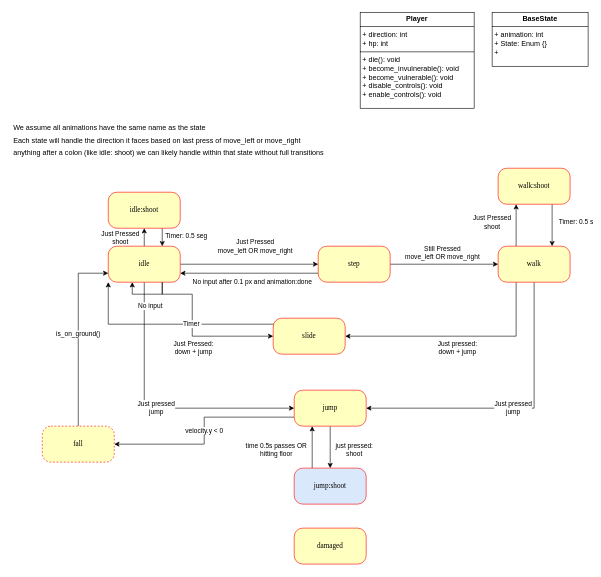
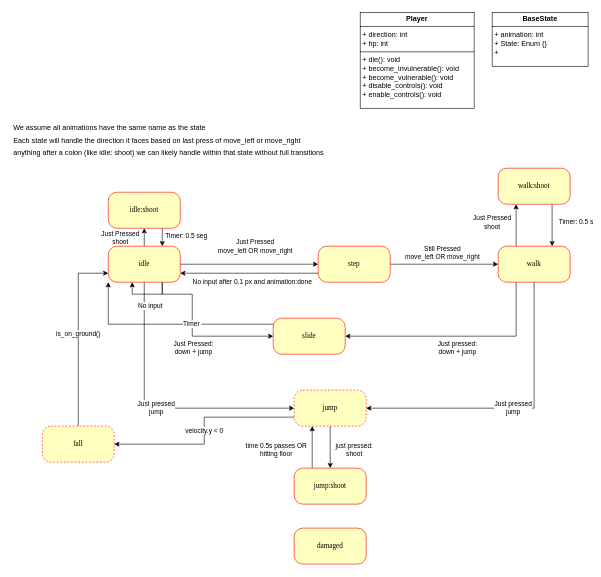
  <mxCell id="0" />
  <mxCell id="1" parent="0" />
  <mxCell id="2" value="Timer: 0.5 seg" style="edgeStyle=orthogonalEdgeStyle;rounded=0;orthogonalLoop=1;jettySize=auto;html=1;exitX=0.75;exitY=1;exitDx=0;exitDy=0;entryX=0.75;entryY=0;entryDx=0;entryDy=0;" parent="1" source="3" target="8" edge="1"><mxGeometry x="-0.143" y="40" relative="1" as="geometry"><mxPoint as="offset" /></mxGeometry></mxCell>
  <mxCell id="3" value="idle:shoot" style="rounded=1;whiteSpace=wrap;html=1;arcSize=24;fillColor=#ffffc0;strokeColor=#ff0000;shadow=0;comic=0;labelBackgroundColor=none;fontFamily=Verdana;fontSize=12;fontColor=#000000;align=center;" parent="1" vertex="1"><mxGeometry x="180" y="320" width="120" height="60" as="geometry" /></mxCell>
  <mxCell id="4" value="Just Pressed&lt;div&gt;move_left OR move_right&lt;/div&gt;" style="edgeStyle=orthogonalEdgeStyle;rounded=0;orthogonalLoop=1;jettySize=auto;html=1;" parent="1" source="8" target="12" edge="1"><mxGeometry x="0.091" y="30" relative="1" as="geometry"><mxPoint as="offset" /></mxGeometry></mxCell>
  <mxCell id="5" value="Just Pressed&lt;br&gt;shoot" style="edgeStyle=orthogonalEdgeStyle;rounded=0;orthogonalLoop=1;jettySize=auto;html=1;exitX=0.5;exitY=0;exitDx=0;exitDy=0;entryX=0.5;entryY=1;entryDx=0;entryDy=0;" parent="1" source="8" target="3" edge="1"><mxGeometry x="-0.077" y="40" relative="1" as="geometry"><mxPoint as="offset" /></mxGeometry></mxCell>
  <mxCell id="6" value="Just Pressed:&lt;br&gt;down + jump" style="edgeStyle=orthogonalEdgeStyle;rounded=0;orthogonalLoop=1;jettySize=auto;html=1;exitX=0.75;exitY=1;exitDx=0;exitDy=0;entryX=0;entryY=0.5;entryDx=0;entryDy=0;" parent="1" source="8" target="24" edge="1"><mxGeometry x="0.032" y="-20" relative="1" as="geometry"><Array as="points"><mxPoint x="270" y="490" /><mxPoint x="320" y="490" /><mxPoint x="320" y="560" /></Array><mxPoint as="offset" /></mxGeometry></mxCell>
  <mxCell id="7" value="Just pressed&lt;br&gt;jump" style="edgeStyle=orthogonalEdgeStyle;rounded=0;orthogonalLoop=1;jettySize=auto;html=1;exitX=0.5;exitY=1;exitDx=0;exitDy=0;entryX=0;entryY=0.5;entryDx=0;entryDy=0;" parent="1" source="8" target="28" edge="1"><mxGeometry relative="1" as="geometry" /></mxCell>
  <mxCell id="8" value="idle" style="rounded=1;whiteSpace=wrap;html=1;arcSize=24;fillColor=#ffffc0;strokeColor=#ff0000;shadow=0;comic=0;labelBackgroundColor=none;fontFamily=Verdana;fontSize=12;fontColor=#000000;align=center;" parent="1" vertex="1"><mxGeometry x="180" y="410" width="120" height="60" as="geometry" /></mxCell>
  <mxCell id="9" style="edgeStyle=orthogonalEdgeStyle;rounded=0;orthogonalLoop=1;jettySize=auto;html=1;exitX=1;exitY=0.5;exitDx=0;exitDy=0;" parent="1" source="12" target="21" edge="1"><mxGeometry relative="1" as="geometry" /></mxCell>
  <mxCell id="10" value="Still Pressed&lt;div&gt;move_left OR move_right&lt;/div&gt;" style="edgeLabel;html=1;align=center;verticalAlign=middle;resizable=0;points=[];" parent="9" vertex="1" connectable="0"><mxGeometry x="-0.16" y="2" relative="1" as="geometry"><mxPoint x="10" y="-18" as="offset" /></mxGeometry></mxCell>
  <mxCell id="11" value="No input after 0.1 px and animation:done" style="edgeStyle=orthogonalEdgeStyle;rounded=0;orthogonalLoop=1;jettySize=auto;html=1;exitX=0;exitY=0.75;exitDx=0;exitDy=0;entryX=1;entryY=0.75;entryDx=0;entryDy=0;" parent="1" source="12" target="8" edge="1"><mxGeometry x="-0.046" y="15" relative="1" as="geometry"><mxPoint as="offset" /></mxGeometry></mxCell>
  <mxCell id="12" value="step" style="rounded=1;whiteSpace=wrap;html=1;arcSize=24;fillColor=#ffffc0;strokeColor=#ff0000;shadow=0;comic=0;labelBackgroundColor=none;fontFamily=Verdana;fontSize=12;fontColor=#000000;align=center;" parent="1" vertex="1"><mxGeometry x="530" y="410" width="120" height="60" as="geometry" /></mxCell>
  <mxCell id="13" value="Timer: 0.5 s" style="edgeStyle=orthogonalEdgeStyle;rounded=0;orthogonalLoop=1;jettySize=auto;html=1;exitX=0.75;exitY=1;exitDx=0;exitDy=0;entryX=0.75;entryY=0;entryDx=0;entryDy=0;" parent="1" source="14" target="21" edge="1"><mxGeometry x="-0.143" y="40" relative="1" as="geometry"><mxPoint as="offset" /></mxGeometry></mxCell>
  <mxCell id="14" value="walk:shoot" style="rounded=1;whiteSpace=wrap;html=1;arcSize=24;fillColor=#ffffc0;strokeColor=#ff0000;shadow=0;comic=0;labelBackgroundColor=none;fontFamily=Verdana;fontSize=12;fontColor=#000000;align=center;" parent="1" vertex="1"><mxGeometry x="830" y="280" width="120" height="60" as="geometry" /></mxCell>
  <mxCell id="15" value="No input" style="edgeStyle=orthogonalEdgeStyle;rounded=0;orthogonalLoop=1;jettySize=auto;html=1;exitX=0.75;exitY=1;exitDx=0;exitDy=0;" parent="1" source="8" edge="1"><mxGeometry x="-0.111" y="20" relative="1" as="geometry"><mxPoint x="300" y="500" as="sourcePoint" /><mxPoint x="220" y="470" as="targetPoint" /><Array as="points"><mxPoint x="270" y="490" /><mxPoint x="220" y="490" /><mxPoint x="220" y="470" /></Array><mxPoint as="offset" /></mxGeometry></mxCell>
  <mxCell id="16" value="We assume all animations have the same name as the state" style="text;html=1;align=left;verticalAlign=middle;resizable=0;points=[];autosize=1;strokeColor=none;fillColor=none;" parent="1" vertex="1"><mxGeometry x="20" y="198" width="340" height="30" as="geometry" /></mxCell>
  <mxCell id="17" value="Each state will handle the direction it faces based on last press of move_left or move_right" style="text;html=1;align=left;verticalAlign=middle;resizable=0;points=[];autosize=1;strokeColor=none;fillColor=none;" parent="1" vertex="1"><mxGeometry x="20" y="220" width="500" height="30" as="geometry" /></mxCell>
  <mxCell id="18" value="Just Pressed&lt;br&gt;shoot" style="edgeStyle=orthogonalEdgeStyle;rounded=0;orthogonalLoop=1;jettySize=auto;html=1;exitX=0.25;exitY=0;exitDx=0;exitDy=0;entryX=0.25;entryY=1;entryDx=0;entryDy=0;" parent="1" source="21" target="14" edge="1"><mxGeometry x="0.143" y="40" relative="1" as="geometry"><mxPoint as="offset" /></mxGeometry></mxCell>
  <mxCell id="19" value="Just pressed:&lt;div&gt;down + jump&lt;/div&gt;" style="edgeStyle=orthogonalEdgeStyle;rounded=0;orthogonalLoop=1;jettySize=auto;html=1;exitX=0.25;exitY=1;exitDx=0;exitDy=0;entryX=1;entryY=0.5;entryDx=0;entryDy=0;" parent="1" source="21" target="24" edge="1"><mxGeometry y="20" relative="1" as="geometry"><mxPoint as="offset" /></mxGeometry></mxCell>
  <mxCell id="20" value="Just pressed&lt;br&gt;jump" style="edgeStyle=orthogonalEdgeStyle;rounded=0;orthogonalLoop=1;jettySize=auto;html=1;exitX=0.5;exitY=1;exitDx=0;exitDy=0;entryX=1;entryY=0.5;entryDx=0;entryDy=0;" parent="1" source="21" target="28" edge="1"><mxGeometry relative="1" as="geometry" /></mxCell>
  <mxCell id="21" value="walk" style="rounded=1;whiteSpace=wrap;html=1;arcSize=24;fillColor=#ffffc0;strokeColor=#ff0000;shadow=0;comic=0;labelBackgroundColor=none;fontFamily=Verdana;fontSize=12;fontColor=#000000;align=center;" parent="1" vertex="1"><mxGeometry x="830" y="410" width="120" height="60" as="geometry" /></mxCell>
  <mxCell id="22" value="&lt;p style=&quot;margin:0px;margin-top:4px;text-align:center;&quot;&gt;&lt;b&gt;Player&lt;/b&gt;&lt;/p&gt;&lt;hr size=&quot;1&quot; style=&quot;border-style:solid;&quot;&gt;&lt;p style=&quot;margin:0px;margin-left:4px;&quot;&gt;+ direction: int&lt;/p&gt;&lt;p style=&quot;margin:0px;margin-left:4px;&quot;&gt;+ hp: int&lt;/p&gt;&lt;hr size=&quot;1&quot; style=&quot;border-style:solid;&quot;&gt;&lt;p style=&quot;margin:0px;margin-left:4px;&quot;&gt;+ die(): void&lt;/p&gt;&lt;p style=&quot;margin:0px;margin-left:4px;&quot;&gt;+ become_invulnerable(): void&lt;/p&gt;&lt;p style=&quot;margin:0px;margin-left:4px;&quot;&gt;+ become_vulnerable(): void&lt;/p&gt;&lt;p style=&quot;margin:0px;margin-left:4px;&quot;&gt;+ disable_controls(): void&lt;/p&gt;&lt;p style=&quot;margin:0px;margin-left:4px;&quot;&gt;+ enable_controls(): void&lt;/p&gt;" style="verticalAlign=top;align=left;overflow=fill;html=1;whiteSpace=wrap;" parent="1" vertex="1"><mxGeometry x="600" y="20" width="190" height="160" as="geometry" /></mxCell>
  <mxCell id="23" value="Timer&amp;nbsp;" style="edgeStyle=orthogonalEdgeStyle;rounded=0;orthogonalLoop=1;jettySize=auto;html=1;exitX=0;exitY=0.25;exitDx=0;exitDy=0;entryX=0;entryY=1;entryDx=0;entryDy=0;" parent="1" source="24" target="8" edge="1"><mxGeometry relative="1" as="geometry"><Array as="points"><mxPoint x="490" y="540" /><mxPoint x="180" y="540" /></Array></mxGeometry></mxCell>
  <mxCell id="24" value="slide" style="rounded=1;whiteSpace=wrap;html=1;arcSize=24;fillColor=#ffffc0;strokeColor=#ff0000;shadow=0;comic=0;labelBackgroundColor=none;fontFamily=Verdana;fontSize=12;fontColor=#000000;align=center;" parent="1" vertex="1"><mxGeometry x="455" y="530" width="120" height="60" as="geometry" /></mxCell>
  <mxCell id="25" value="&lt;p style=&quot;margin:0px;margin-top:4px;text-align:center;&quot;&gt;&lt;b&gt;BaseState&lt;/b&gt;&lt;/p&gt;&lt;hr size=&quot;1&quot; style=&quot;border-style:solid;&quot;&gt;&lt;p style=&quot;margin:0px;margin-left:4px;&quot;&gt;+ animation: int&lt;/p&gt;&lt;p style=&quot;margin:0px;margin-left:4px;&quot;&gt;&lt;/p&gt;&lt;p style=&quot;margin:0px;margin-left:4px;&quot;&gt;+ State: Enum {}&lt;/p&gt;&lt;p style=&quot;margin:0px;margin-left:4px;&quot;&gt;+&amp;nbsp;&lt;/p&gt;" style="verticalAlign=top;align=left;overflow=fill;html=1;whiteSpace=wrap;" parent="1" vertex="1"><mxGeometry x="820" y="20" width="160" height="90" as="geometry" /></mxCell>
  <mxCell id="26" value="velocity.y &amp;lt; 0" style="edgeStyle=orthogonalEdgeStyle;rounded=0;orthogonalLoop=1;jettySize=auto;html=1;exitX=0;exitY=0.75;exitDx=0;exitDy=0;" parent="1" source="28" target="30" edge="1"><mxGeometry relative="1" as="geometry" /></mxCell>
  <mxCell id="27" value="just pressed:&lt;div&gt;shoot&lt;/div&gt;" style="edgeStyle=orthogonalEdgeStyle;rounded=0;orthogonalLoop=1;jettySize=auto;html=1;" parent="1" source="28" target="32" edge="1"><mxGeometry x="0.143" y="40" relative="1" as="geometry"><mxPoint as="offset" /></mxGeometry></mxCell>
- <mxCell id="28" value="jump" style="rounded=1;whiteSpace=wrap;html=1;arcSize=24;fillColor=#ffffc0;strokeColor=#ff0000;shadow=0;comic=0;labelBackgroundColor=none;fontFamily=Verdana;fontSize=12;fontColor=#000000;align=center;" parent="1" vertex="1"><mxGeometry x="490" y="650" width="120" height="60" as="geometry" /></mxCell>
+ <mxCell id="28" value="jump" style="rounded=1;whiteSpace=wrap;html=1;arcSize=24;fillColor=#ffffc0;strokeColor=#ff0000;shadow=0;comic=0;labelBackgroundColor=none;fontFamily=Verdana;fontSize=12;fontColor=#000000;align=center;dashed=1;" parent="1" vertex="1"><mxGeometry x="490" y="650" width="120" height="60" as="geometry" /></mxCell>
  <mxCell id="29" value="is_on_ground()" style="edgeStyle=orthogonalEdgeStyle;rounded=0;orthogonalLoop=1;jettySize=auto;html=1;exitX=0.5;exitY=0;exitDx=0;exitDy=0;entryX=0;entryY=0.75;entryDx=0;entryDy=0;" parent="1" source="30" target="8" edge="1"><mxGeometry relative="1" as="geometry" /></mxCell>
  <mxCell id="30" value="fall" style="rounded=1;whiteSpace=wrap;html=1;arcSize=24;fillColor=#ffffc0;strokeColor=#ff0000;shadow=0;comic=0;labelBackgroundColor=none;fontFamily=Verdana;fontSize=12;fontColor=#000000;align=center;dashed=1;" parent="1" vertex="1"><mxGeometry x="70" y="710" width="120" height="60" as="geometry" /></mxCell>
  <mxCell id="31" value="time 0.5s passes OR&lt;div&gt;hitting floor&lt;/div&gt;" style="edgeStyle=orthogonalEdgeStyle;rounded=0;orthogonalLoop=1;jettySize=auto;html=1;exitX=0.25;exitY=0;exitDx=0;exitDy=0;entryX=0.25;entryY=1;entryDx=0;entryDy=0;" parent="1" source="32" target="28" edge="1"><mxGeometry x="-0.143" y="60" relative="1" as="geometry"><mxPoint as="offset" /></mxGeometry></mxCell>
- <mxCell id="32" value="jump:shoot" style="rounded=1;whiteSpace=wrap;html=1;arcSize=24;fillColor=#dae8fc;strokeColor=#ff0000;shadow=0;comic=0;labelBackgroundColor=none;fontFamily=Verdana;fontSize=12;fontColor=#000000;align=center;" parent="1" vertex="1"><mxGeometry x="490" y="780" width="120" height="60" as="geometry" /></mxCell>
+ <mxCell id="32" value="jump:shoot" style="rounded=1;whiteSpace=wrap;html=1;arcSize=24;fillColor=#ffffc0;strokeColor=#ff0000;shadow=0;comic=0;labelBackgroundColor=none;fontFamily=Verdana;fontSize=12;fontColor=#000000;align=center;" parent="1" vertex="1"><mxGeometry x="490" y="780" width="120" height="60" as="geometry" /></mxCell>
  <mxCell id="33" value="damaged" style="rounded=1;whiteSpace=wrap;html=1;arcSize=24;fillColor=#ffffc0;strokeColor=#ff0000;shadow=0;comic=0;labelBackgroundColor=none;fontFamily=Verdana;fontSize=12;fontColor=#000000;align=center;" parent="1" vertex="1"><mxGeometry x="490" y="880" width="120" height="60" as="geometry" /></mxCell>
  <mxCell id="34" value="anything after a colon (like idle: shoot) we can likely handle within that state without full transitions" style="text;html=1;align=left;verticalAlign=middle;resizable=0;points=[];autosize=1;strokeColor=none;fillColor=none;" parent="1" vertex="1"><mxGeometry x="20" y="240" width="540" height="30" as="geometry" /></mxCell>
